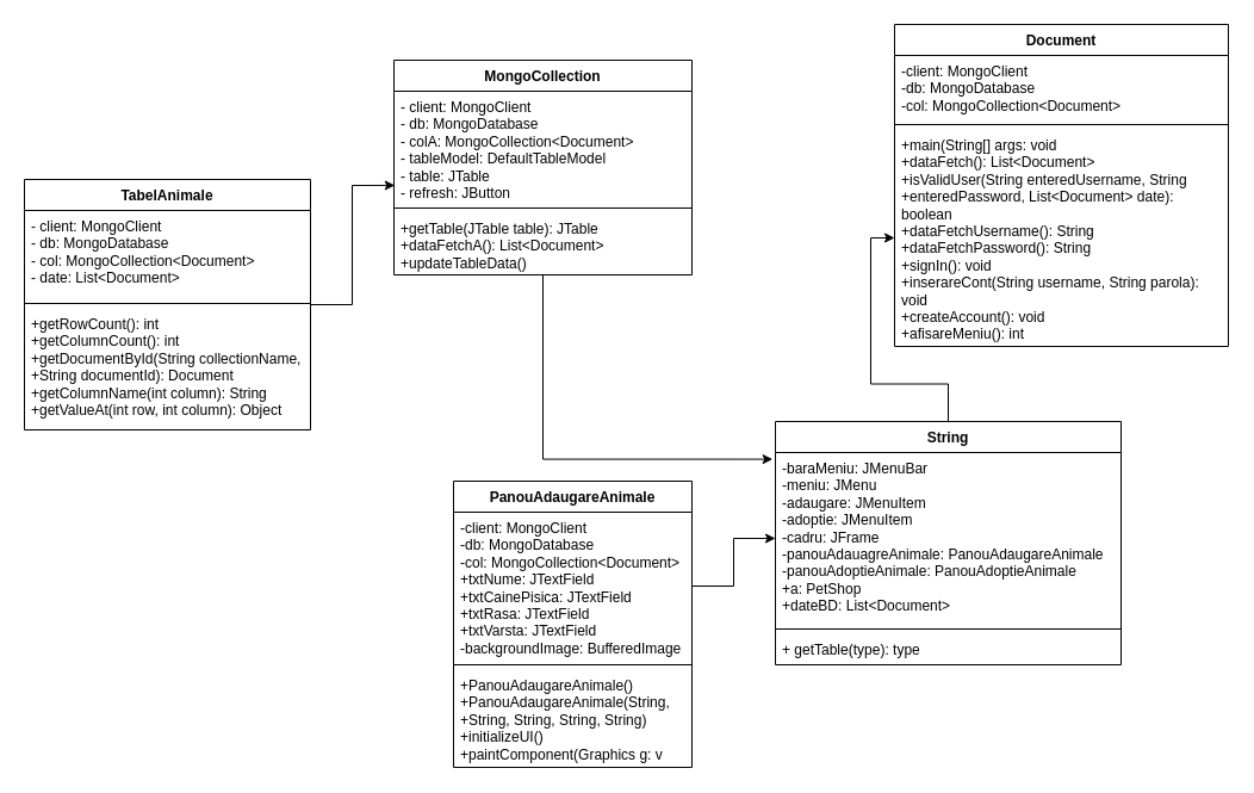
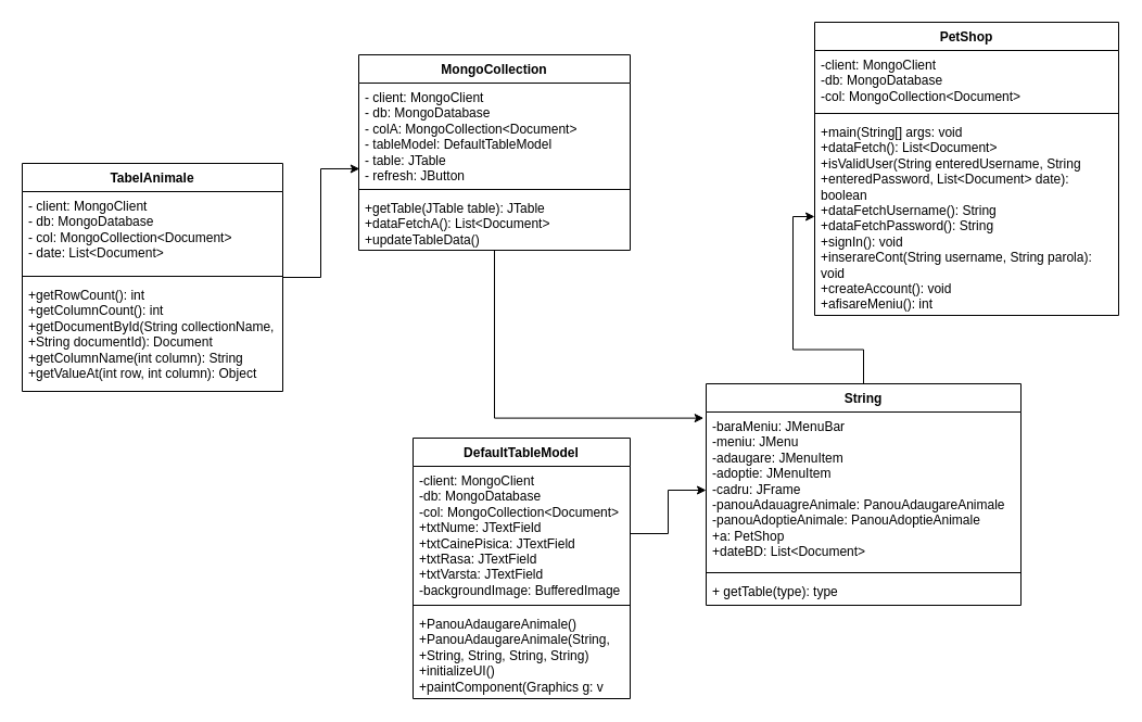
  <mxCell id="0" />
  <mxCell id="1" parent="0" />
  <mxCell id="2" style="edgeStyle=orthogonalEdgeStyle;rounded=0;orthogonalLoop=1;jettySize=auto;html=1;entryX=-0.008;entryY=0.039;entryDx=0;entryDy=0;entryPerimeter=0;" edge="1" parent="1" source="3" target="22"><mxGeometry relative="1" as="geometry" /></mxCell>
  <mxCell id="3" value="MongoCollection" style="swimlane;fontStyle=1;align=center;verticalAlign=top;childLayout=stackLayout;horizontal=1;startSize=26;horizontalStack=0;resizeParent=1;resizeParentMax=0;resizeLast=0;collapsible=1;marginBottom=0;whiteSpace=wrap;html=1;" vertex="1" parent="1"><mxGeometry x="330" y="50" width="250" height="180" as="geometry" /></mxCell>
  <mxCell id="4" value="&lt;div&gt;- client: MongoClient&lt;/div&gt;&lt;div&gt;- db: MongoDatabase&lt;/div&gt;&lt;div&gt;- colA: MongoCollection&amp;lt;Document&amp;gt;&lt;/div&gt;&lt;div&gt;- tableModel: DefaultTableModel&lt;/div&gt;&lt;div&gt;- table: JTable&lt;/div&gt;&lt;div&gt;- refresh: JButton&lt;/div&gt;" style="text;strokeColor=none;fillColor=none;align=left;verticalAlign=top;spacingLeft=4;spacingRight=4;overflow=hidden;rotatable=0;points=[[0,0.5],[1,0.5]];portConstraint=eastwest;whiteSpace=wrap;html=1;" vertex="1" parent="3"><mxGeometry y="26" width="250" height="94" as="geometry" /></mxCell>
  <mxCell id="5" value="" style="line;strokeWidth=1;fillColor=none;align=left;verticalAlign=middle;spacingTop=-1;spacingLeft=3;spacingRight=3;rotatable=0;labelPosition=right;points=[];portConstraint=eastwest;strokeColor=inherit;" vertex="1" parent="3"><mxGeometry y="120" width="250" height="8" as="geometry" /></mxCell>
  <mxCell id="6" value="&lt;div&gt;+getTable(JTable table): JTable&amp;nbsp;&lt;/div&gt;&lt;div&gt;+dataFetchA(): List&amp;lt;Document&amp;gt;&amp;nbsp;&lt;/div&gt;&lt;div&gt;+updateTableData()&lt;/div&gt;" style="text;strokeColor=none;fillColor=none;align=left;verticalAlign=top;spacingLeft=4;spacingRight=4;overflow=hidden;rotatable=0;points=[[0,0.5],[1,0.5]];portConstraint=eastwest;whiteSpace=wrap;html=1;" vertex="1" parent="3"><mxGeometry y="128" width="250" height="52" as="geometry" /></mxCell>
  <mxCell id="7" style="edgeStyle=orthogonalEdgeStyle;rounded=0;orthogonalLoop=1;jettySize=auto;html=1;entryX=0.003;entryY=0.84;entryDx=0;entryDy=0;entryPerimeter=0;" edge="1" parent="1" source="8" target="4"><mxGeometry relative="1" as="geometry" /></mxCell>
  <mxCell id="8" value="TabelAnimale" style="swimlane;fontStyle=1;align=center;verticalAlign=top;childLayout=stackLayout;horizontal=1;startSize=26;horizontalStack=0;resizeParent=1;resizeParentMax=0;resizeLast=0;collapsible=1;marginBottom=0;whiteSpace=wrap;html=1;" vertex="1" parent="1"><mxGeometry x="20" y="150" width="240" height="210" as="geometry" /></mxCell>
  <mxCell id="9" value="- client: MongoClient&lt;br&gt;- db: MongoDatabase&lt;br&gt;- col: MongoCollection&amp;lt;Document&amp;gt;&lt;br&gt;- date: List&amp;lt;Document&amp;gt;" style="text;strokeColor=none;fillColor=none;align=left;verticalAlign=top;spacingLeft=4;spacingRight=4;overflow=hidden;rotatable=0;points=[[0,0.5],[1,0.5]];portConstraint=eastwest;whiteSpace=wrap;html=1;" vertex="1" parent="8"><mxGeometry y="26" width="240" height="74" as="geometry" /></mxCell>
  <mxCell id="10" value="" style="line;strokeWidth=1;fillColor=none;align=left;verticalAlign=middle;spacingTop=-1;spacingLeft=3;spacingRight=3;rotatable=0;labelPosition=right;points=[];portConstraint=eastwest;strokeColor=inherit;" vertex="1" parent="8"><mxGeometry y="100" width="240" height="8" as="geometry" /></mxCell>
  <mxCell id="11" value="+getRowCount(): int&lt;br&gt;+getColumnCount(): int&lt;br&gt;+getDocumentById(String collectionName, +String documentId): Document&lt;br&gt;+getColumnName(int column): String&lt;br&gt;+getValueAt(int row, int column): Object" style="text;strokeColor=none;fillColor=none;align=left;verticalAlign=top;spacingLeft=4;spacingRight=4;overflow=hidden;rotatable=0;points=[[0,0.5],[1,0.5]];portConstraint=eastwest;whiteSpace=wrap;html=1;" vertex="1" parent="8"><mxGeometry y="108" width="240" height="102" as="geometry" /></mxCell>
- <mxCell id="12" value="Document" style="swimlane;fontStyle=1;align=center;verticalAlign=top;childLayout=stackLayout;horizontal=1;startSize=26;horizontalStack=0;resizeParent=1;resizeParentMax=0;resizeLast=0;collapsible=1;marginBottom=0;whiteSpace=wrap;html=1;" vertex="1" parent="1"><mxGeometry x="750" y="20" width="280" height="270" as="geometry" /></mxCell>
+ <mxCell id="12" value="PetShop" style="swimlane;fontStyle=1;align=center;verticalAlign=top;childLayout=stackLayout;horizontal=1;startSize=26;horizontalStack=0;resizeParent=1;resizeParentMax=0;resizeLast=0;collapsible=1;marginBottom=0;whiteSpace=wrap;html=1;" vertex="1" parent="1"><mxGeometry x="750" y="20" width="280" height="270" as="geometry" /></mxCell>
  <mxCell id="13" value="&lt;div&gt;-client: MongoClient&lt;/div&gt;&lt;div&gt;-db: MongoDatabase&lt;/div&gt;&lt;div&gt;-col: MongoCollection&amp;lt;Document&amp;gt;&lt;/div&gt;" style="text;strokeColor=none;fillColor=none;align=left;verticalAlign=top;spacingLeft=4;spacingRight=4;overflow=hidden;rotatable=0;points=[[0,0.5],[1,0.5]];portConstraint=eastwest;whiteSpace=wrap;html=1;" vertex="1" parent="12"><mxGeometry y="26" width="280" height="54" as="geometry" /></mxCell>
  <mxCell id="14" value="" style="line;strokeWidth=1;fillColor=none;align=left;verticalAlign=middle;spacingTop=-1;spacingLeft=3;spacingRight=3;rotatable=0;labelPosition=right;points=[];portConstraint=eastwest;strokeColor=inherit;" vertex="1" parent="12"><mxGeometry y="80" width="280" height="8" as="geometry" /></mxCell>
  <mxCell id="15" value="&lt;div&gt;+main(String[] args: void&lt;/div&gt;&lt;div&gt;+dataFetch(): List&amp;lt;Document&amp;gt;&lt;/div&gt;&lt;div&gt;+isValidUser(String enteredUsername, String +enteredPassword, List&amp;lt;Document&amp;gt; date): boolean&lt;/div&gt;&lt;div&gt;+dataFetchUsername(): String&lt;/div&gt;&lt;div&gt;+dataFetchPassword(): String&lt;/div&gt;&lt;div&gt;+signIn(): void&lt;/div&gt;&lt;div&gt;+inserareCont(String username, String parola): void&lt;/div&gt;&lt;div&gt;+createAccount(): void&lt;/div&gt;&lt;div&gt;+afisareMeniu(): int&lt;/div&gt;" style="text;strokeColor=none;fillColor=none;align=left;verticalAlign=top;spacingLeft=4;spacingRight=4;overflow=hidden;rotatable=0;points=[[0,0.5],[1,0.5]];portConstraint=eastwest;whiteSpace=wrap;html=1;" vertex="1" parent="12"><mxGeometry y="88" width="280" height="182" as="geometry" /></mxCell>
- <mxCell id="16" value="PanouAdaugareAnimale" style="swimlane;fontStyle=1;align=center;verticalAlign=top;childLayout=stackLayout;horizontal=1;startSize=26;horizontalStack=0;resizeParent=1;resizeParentMax=0;resizeLast=0;collapsible=1;marginBottom=0;whiteSpace=wrap;html=1;" vertex="1" parent="1"><mxGeometry x="380" y="403" width="200" height="240" as="geometry" /></mxCell>
+ <mxCell id="16" value="DefaultTableModel" style="swimlane;fontStyle=1;align=center;verticalAlign=top;childLayout=stackLayout;horizontal=1;startSize=26;horizontalStack=0;resizeParent=1;resizeParentMax=0;resizeLast=0;collapsible=1;marginBottom=0;whiteSpace=wrap;html=1;" vertex="1" parent="1"><mxGeometry x="380" y="403" width="200" height="240" as="geometry" /></mxCell>
  <mxCell id="17" value="&lt;div&gt;-client: MongoClient&lt;/div&gt;&lt;div&gt;-db: MongoDatabase&lt;/div&gt;&lt;div&gt;-col: MongoCollection&amp;lt;Document&amp;gt;&lt;/div&gt;&lt;div&gt;+txtNume: JTextField&lt;/div&gt;&lt;div&gt;+txtCainePisica: JTextField&lt;/div&gt;&lt;div&gt;+txtRasa: JTextField&lt;/div&gt;&lt;div&gt;+txtVarsta: JTextField&lt;/div&gt;&lt;div&gt;-backgroundImage: BufferedImage&lt;/div&gt;" style="text;strokeColor=none;fillColor=none;align=left;verticalAlign=top;spacingLeft=4;spacingRight=4;overflow=hidden;rotatable=0;points=[[0,0.5],[1,0.5]];portConstraint=eastwest;whiteSpace=wrap;html=1;" vertex="1" parent="16"><mxGeometry y="26" width="200" height="124" as="geometry" /></mxCell>
  <mxCell id="18" value="" style="line;strokeWidth=1;fillColor=none;align=left;verticalAlign=middle;spacingTop=-1;spacingLeft=3;spacingRight=3;rotatable=0;labelPosition=right;points=[];portConstraint=eastwest;strokeColor=inherit;" vertex="1" parent="16"><mxGeometry y="150" width="200" height="8" as="geometry" /></mxCell>
  <mxCell id="19" value="&lt;div&gt;+PanouAdaugareAnimale()&lt;/div&gt;&lt;div&gt;+PanouAdaugareAnimale(String, +String, String, String, String)&lt;/div&gt;&lt;div&gt;+initializeUI()&lt;/div&gt;&lt;div&gt;+paintComponent(Graphics g: v&lt;/div&gt;" style="text;strokeColor=none;fillColor=none;align=left;verticalAlign=top;spacingLeft=4;spacingRight=4;overflow=hidden;rotatable=0;points=[[0,0.5],[1,0.5]];portConstraint=eastwest;whiteSpace=wrap;html=1;" vertex="1" parent="16"><mxGeometry y="158" width="200" height="82" as="geometry" /></mxCell>
  <mxCell id="20" style="edgeStyle=orthogonalEdgeStyle;rounded=0;orthogonalLoop=1;jettySize=auto;html=1;" edge="1" parent="1" source="21" target="15"><mxGeometry relative="1" as="geometry" /></mxCell>
  <mxCell id="21" value="String" style="swimlane;fontStyle=1;align=center;verticalAlign=top;childLayout=stackLayout;horizontal=1;startSize=26;horizontalStack=0;resizeParent=1;resizeParentMax=0;resizeLast=0;collapsible=1;marginBottom=0;whiteSpace=wrap;html=1;" vertex="1" parent="1"><mxGeometry x="650" y="353" width="290" height="204" as="geometry" /></mxCell>
  <mxCell id="22" value="&lt;div&gt;-baraMeniu: JMenuBar&amp;nbsp;&lt;/div&gt;&lt;div&gt;-meniu: JMenu&amp;nbsp;&lt;/div&gt;&lt;div&gt;-adaugare: JMenuItem&amp;nbsp;&lt;/div&gt;&lt;div&gt;-adoptie: JMenuItem&amp;nbsp;&amp;nbsp;&lt;/div&gt;&lt;div&gt;-cadru: JFrame&amp;nbsp;&lt;/div&gt;&lt;div&gt;-panouAdauagreAnimale: PanouAdaugareAnimale&amp;nbsp;&lt;/div&gt;&lt;div&gt;-panouAdoptieAnimale: PanouAdoptieAnimale&amp;nbsp;&lt;/div&gt;&lt;div&gt;+a: PetShop&amp;nbsp;&lt;/div&gt;&lt;div&gt;+dateBD: List&amp;lt;Document&amp;gt;&amp;nbsp;&lt;/div&gt;" style="text;strokeColor=none;fillColor=none;align=left;verticalAlign=top;spacingLeft=4;spacingRight=4;overflow=hidden;rotatable=0;points=[[0,0.5],[1,0.5]];portConstraint=eastwest;whiteSpace=wrap;html=1;" vertex="1" parent="21"><mxGeometry y="26" width="290" height="144" as="geometry" /></mxCell>
  <mxCell id="23" value="" style="line;strokeWidth=1;fillColor=none;align=left;verticalAlign=middle;spacingTop=-1;spacingLeft=3;spacingRight=3;rotatable=0;labelPosition=right;points=[];portConstraint=eastwest;strokeColor=inherit;" vertex="1" parent="21"><mxGeometry y="170" width="290" height="8" as="geometry" /></mxCell>
  <mxCell id="24" value="+ getTable(type): type" style="text;strokeColor=none;fillColor=none;align=left;verticalAlign=top;spacingLeft=4;spacingRight=4;overflow=hidden;rotatable=0;points=[[0,0.5],[1,0.5]];portConstraint=eastwest;whiteSpace=wrap;html=1;" vertex="1" parent="21"><mxGeometry y="178" width="290" height="26" as="geometry" /></mxCell>
  <mxCell id="25" style="edgeStyle=orthogonalEdgeStyle;rounded=0;orthogonalLoop=1;jettySize=auto;html=1;" edge="1" parent="1" source="17" target="22"><mxGeometry relative="1" as="geometry" /></mxCell>
